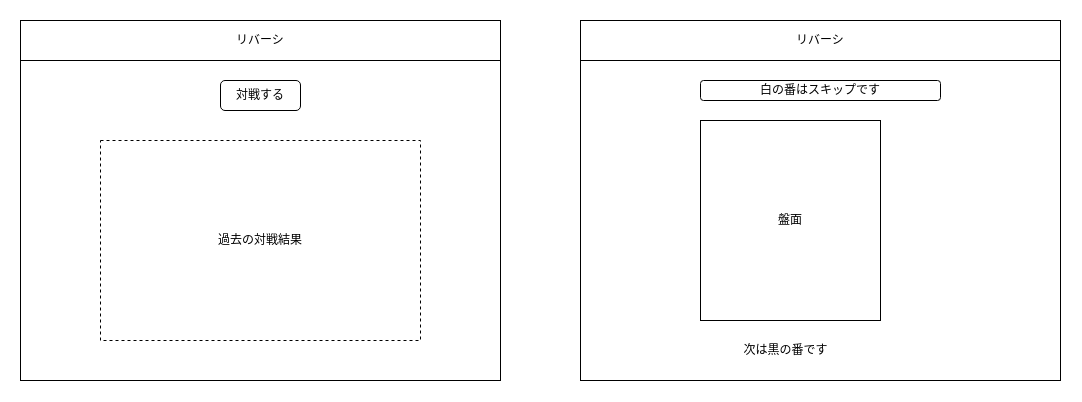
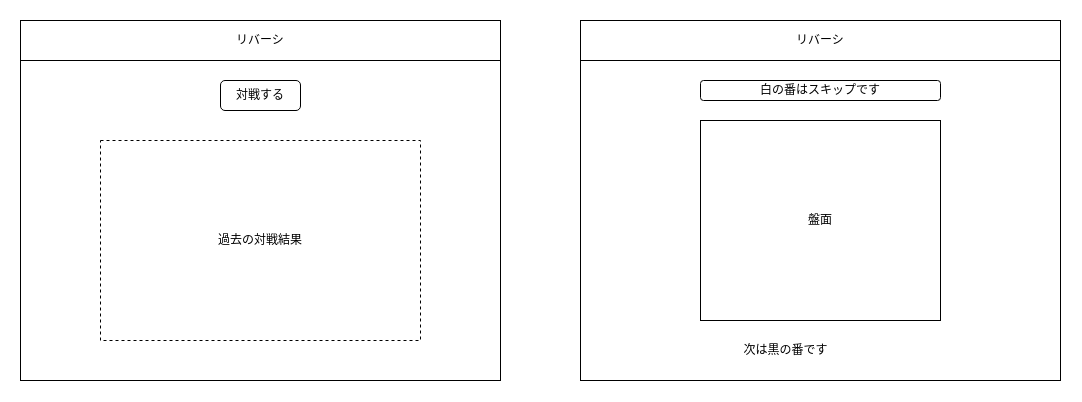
  <mxCell id="0" />
  <mxCell id="1" parent="0" />
  <mxCell id="2" value="" style="rounded=0;whiteSpace=wrap;html=1;fillColor=none;" parent="1" vertex="1"><mxGeometry x="20" y="20" width="480" height="360" as="geometry" /></mxCell>
  <mxCell id="3" value="リバーシ" style="rounded=0;whiteSpace=wrap;html=1;fillColor=none;" parent="1" vertex="1"><mxGeometry x="20" y="20" width="480" height="40" as="geometry" /></mxCell>
  <mxCell id="4" value="対戦する" style="rounded=1;whiteSpace=wrap;html=1;fillColor=none;" parent="1" vertex="1"><mxGeometry x="220" y="80" width="80" height="30" as="geometry" /></mxCell>
  <mxCell id="5" value="過去の対戦結果" style="rounded=0;whiteSpace=wrap;html=1;fillColor=none;dashed=1;" parent="1" vertex="1"><mxGeometry x="100" y="140" width="320" height="200" as="geometry" /></mxCell>
  <mxCell id="6" value="" style="rounded=0;whiteSpace=wrap;html=1;fillColor=none;" parent="1" vertex="1"><mxGeometry x="580" y="20" width="480" height="360" as="geometry" /></mxCell>
  <mxCell id="7" value="リバーシ" style="rounded=0;whiteSpace=wrap;html=1;fillColor=none;" parent="1" vertex="1"><mxGeometry x="580" y="20" width="480" height="40" as="geometry" /></mxCell>
  <mxCell id="8" value="白の番はスキップです" style="rounded=1;whiteSpace=wrap;html=1;fillColor=none;" parent="1" vertex="1"><mxGeometry x="700" y="80" width="240" height="20" as="geometry" /></mxCell>
- <mxCell id="9" value="盤面" style="rounded=0;whiteSpace=wrap;html=1;fillColor=none;" parent="1" vertex="1"><mxGeometry x="700" y="120" width="180" height="200" as="geometry" /></mxCell>
+ <mxCell id="9" value="盤面" style="rounded=0;whiteSpace=wrap;html=1;fillColor=none;" parent="1" vertex="1"><mxGeometry x="700" y="120" width="240" height="200" as="geometry" /></mxCell>
  <mxCell id="10" value="次は黒の番です" style="text;html=1;align=center;verticalAlign=middle;resizable=0;points=[];autosize=1;strokeColor=none;fillColor=none;" parent="1" vertex="1"><mxGeometry x="735" y="340" width="100" height="20" as="geometry" /></mxCell>
